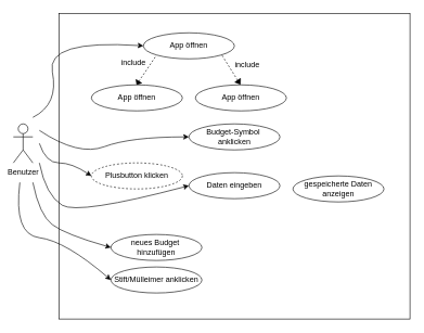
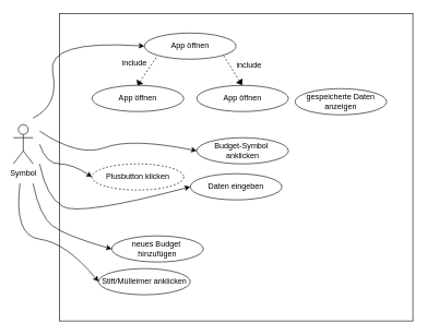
  <mxCell id="0" />
  <mxCell id="1" parent="0" />
  <mxCell id="2" value="" style="group" vertex="1" connectable="0" parent="1"><mxGeometry x="140" y="50" width="490" height="440" as="geometry" /></mxCell>
  <mxCell id="3" value="" style="rounded=0;whiteSpace=wrap;html=1;" vertex="1" parent="2"><mxGeometry x="-50" y="-30" width="540" height="470" as="geometry" /></mxCell>
  <mxCell id="4" value="App öffnen" style="ellipse;whiteSpace=wrap;html=1;" vertex="1" parent="2"><mxGeometry x="80" width="140" height="40" as="geometry" /></mxCell>
  <mxCell id="5" value="App öffnen" style="ellipse;whiteSpace=wrap;html=1;" vertex="1" parent="2"><mxGeometry x="160" y="80" width="140" height="40" as="geometry" /></mxCell>
  <mxCell id="6" value="App öffnen" style="ellipse;whiteSpace=wrap;html=1;" vertex="1" parent="2"><mxGeometry y="80" width="140" height="40" as="geometry" /></mxCell>
  <mxCell id="7" value="" style="group;rotation=15;" vertex="1" connectable="0" parent="2"><mxGeometry x="95" y="35.47" height="40.71" as="geometry" /></mxCell>
  <mxCell id="8" value="" style="shape=mxgraph.arrows2.wedgeArrow;html=1;bendable=0;startWidth=5.102;fillColor=strokeColor;defaultFillColor=invert;defaultGradientColor=invert;rounded=0;" edge="1" parent="7"><mxGeometry width="100" height="100" relative="1" as="geometry"><mxPoint x="-22" y="39" as="sourcePoint" /><mxPoint x="-25" y="44" as="targetPoint" /></mxGeometry></mxCell>
  <mxCell id="9" value="" style="endArrow=none;dashed=1;html=1;rounded=0;" edge="1" parent="7"><mxGeometry width="50" height="50" relative="1" as="geometry"><mxPoint x="-22" y="39" as="sourcePoint" /><mxPoint x="5" y="-1" as="targetPoint" /></mxGeometry></mxCell>
  <mxCell id="10" value="" style="group;rotation=-50;" vertex="1" connectable="0" parent="2"><mxGeometry x="218" y="26" height="40.71" as="geometry" /></mxCell>
  <mxCell id="11" value="" style="shape=mxgraph.arrows2.wedgeArrow;html=1;bendable=0;startWidth=5.102;fillColor=strokeColor;defaultFillColor=invert;defaultGradientColor=invert;rounded=0;" edge="1" parent="10"><mxGeometry width="100" height="100" relative="1" as="geometry"><mxPoint x="7" y="47" as="sourcePoint" /><mxPoint x="11" y="53" as="targetPoint" /></mxGeometry></mxCell>
  <mxCell id="12" value="" style="endArrow=none;dashed=1;html=1;rounded=0;" edge="1" parent="10"><mxGeometry width="50" height="50" relative="1" as="geometry"><mxPoint x="7" y="47" as="sourcePoint" /><mxPoint x="-18" y="7" as="targetPoint" /></mxGeometry></mxCell>
  <mxCell id="13" value="include" style="text;html=1;align=center;verticalAlign=middle;whiteSpace=wrap;rounded=0;" vertex="1" parent="2"><mxGeometry x="210" y="35.47" width="60" height="30" as="geometry" /></mxCell>
  <mxCell id="14" value="include" style="text;html=1;align=center;verticalAlign=middle;whiteSpace=wrap;rounded=0;" vertex="1" parent="2"><mxGeometry x="35" y="31.35" width="60" height="30" as="geometry" /></mxCell>
- <mxCell id="15" value="Budget-Symbol&amp;nbsp; anklicken" style="ellipse;whiteSpace=wrap;html=1;" vertex="1" parent="1"><mxGeometry x="290" y="190" width="140" height="40" as="geometry" /></mxCell>
+ <mxCell id="15" value="Budget-Symbol&amp;nbsp; anklicken" style="ellipse;whiteSpace=wrap;html=1;" vertex="1" parent="1"><mxGeometry x="300" y="210" width="140" height="40" as="geometry" /></mxCell>
  <mxCell id="16" value="Plusbutton klicken" style="ellipse;whiteSpace=wrap;html=1;dashed=1;" vertex="1" parent="1"><mxGeometry x="140" y="250" width="140" height="40" as="geometry" /></mxCell>
  <mxCell id="17" value="Daten eingeben" style="ellipse;whiteSpace=wrap;html=1;" vertex="1" parent="1"><mxGeometry x="290" y="265" width="140" height="40" as="geometry" /></mxCell>
  <mxCell id="18" value="neues Budget&amp;nbsp;&lt;div&gt;hinzufügen&lt;/div&gt;" style="ellipse;whiteSpace=wrap;html=1;" vertex="1" parent="1"><mxGeometry x="170" y="360" width="140" height="40" as="geometry" /></mxCell>
- <mxCell id="19" value="gespeicherte Daten anzeigen" style="ellipse;whiteSpace=wrap;html=1;" vertex="1" parent="1"><mxGeometry x="450" y="270" width="140" height="40" as="geometry" /></mxCell>
- <mxCell id="20" value="Stift/Mülleimer anklicken" style="ellipse;whiteSpace=wrap;html=1;" vertex="1" parent="1"><mxGeometry x="170" y="410" width="140" height="40" as="geometry" /></mxCell>
- <mxCell id="21" value="Benutzer" style="shape=umlActor;verticalLabelPosition=bottom;verticalAlign=top;html=1;outlineConnect=0;" vertex="1" parent="1"><mxGeometry x="20" y="190" width="30" height="60" as="geometry" /></mxCell>
+ <mxCell id="19" value="gespeicherte Daten anzeigen" style="ellipse;whiteSpace=wrap;html=1;" vertex="1" parent="1"><mxGeometry x="450" y="135" width="140" height="40" as="geometry" /></mxCell>
+ <mxCell id="20" value="Stift/Mülleimer anklicken" style="ellipse;whiteSpace=wrap;html=1;" vertex="1" parent="1"><mxGeometry x="150" y="410" width="140" height="40" as="geometry" /></mxCell>
+ <mxCell id="21" value="Symbol" style="shape=umlActor;verticalLabelPosition=bottom;verticalAlign=top;html=1;outlineConnect=0;" vertex="1" parent="1"><mxGeometry x="20" y="190" width="30" height="60" as="geometry" /></mxCell>
  <mxCell id="22" value="" style="curved=1;endArrow=classic;html=1;rounded=0;entryX=0;entryY=0.5;entryDx=0;entryDy=0;" edge="1" parent="1" target="4"><mxGeometry width="50" height="50" relative="1" as="geometry"><mxPoint x="50" y="180" as="sourcePoint" /><mxPoint x="90" y="140" as="targetPoint" /><Array as="points"><mxPoint x="90" y="160" /><mxPoint x="70" y="60" /></Array></mxGeometry></mxCell>
  <mxCell id="23" value="" style="curved=1;endArrow=classic;html=1;rounded=0;entryX=0;entryY=0.5;entryDx=0;entryDy=0;" edge="1" parent="1" target="15"><mxGeometry width="50" height="50" relative="1" as="geometry"><mxPoint x="60" y="200" as="sourcePoint" /><mxPoint x="250" y="250" as="targetPoint" /><Array as="points"><mxPoint x="120" y="240" /><mxPoint x="200" y="210" /></Array></mxGeometry></mxCell>
  <mxCell id="24" value="" style="curved=1;endArrow=classic;html=1;rounded=0;entryX=0;entryY=0.5;entryDx=0;entryDy=0;" edge="1" parent="1" target="17"><mxGeometry width="50" height="50" relative="1" as="geometry"><mxPoint x="60" y="250" as="sourcePoint" /><mxPoint x="310" y="240" as="targetPoint" /><Array as="points"><mxPoint x="70" y="300" /><mxPoint x="120" y="330" /></Array></mxGeometry></mxCell>
  <mxCell id="25" value="" style="curved=1;endArrow=classic;html=1;rounded=0;entryX=0;entryY=0.5;entryDx=0;entryDy=0;" edge="1" parent="1" target="16"><mxGeometry width="50" height="50" relative="1" as="geometry"><mxPoint x="60" y="220" as="sourcePoint" /><mxPoint x="320" y="250" as="targetPoint" /><Array as="points"><mxPoint x="70" y="250" /><mxPoint x="110" y="250" /></Array></mxGeometry></mxCell>
  <mxCell id="26" value="" style="curved=1;endArrow=classic;html=1;rounded=0;entryX=0;entryY=0.5;entryDx=0;entryDy=0;" edge="1" parent="1" target="18"><mxGeometry width="50" height="50" relative="1" as="geometry"><mxPoint x="50" y="280" as="sourcePoint" /><mxPoint x="330" y="260" as="targetPoint" /><Array as="points"><mxPoint x="60" y="330" /><mxPoint x="100" y="360" /></Array></mxGeometry></mxCell>
  <mxCell id="27" value="" style="curved=1;endArrow=classic;html=1;rounded=0;entryX=0;entryY=0.5;entryDx=0;entryDy=0;" edge="1" parent="1" target="20"><mxGeometry width="50" height="50" relative="1" as="geometry"><mxPoint x="30" y="280" as="sourcePoint" /><mxPoint x="340" y="270" as="targetPoint" /><Array as="points"><mxPoint x="20" y="360" /><mxPoint x="100" y="370" /></Array></mxGeometry></mxCell>
